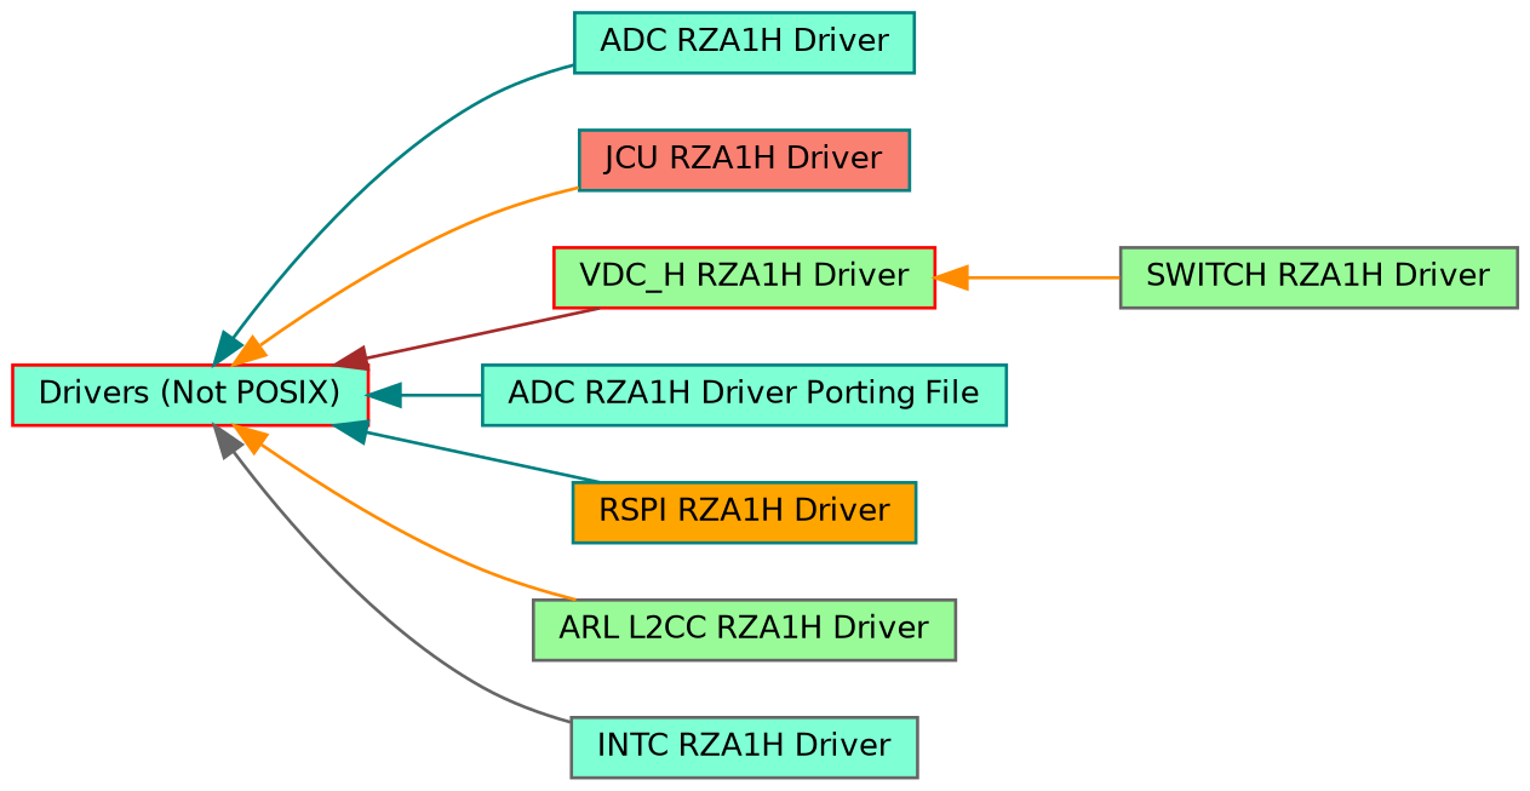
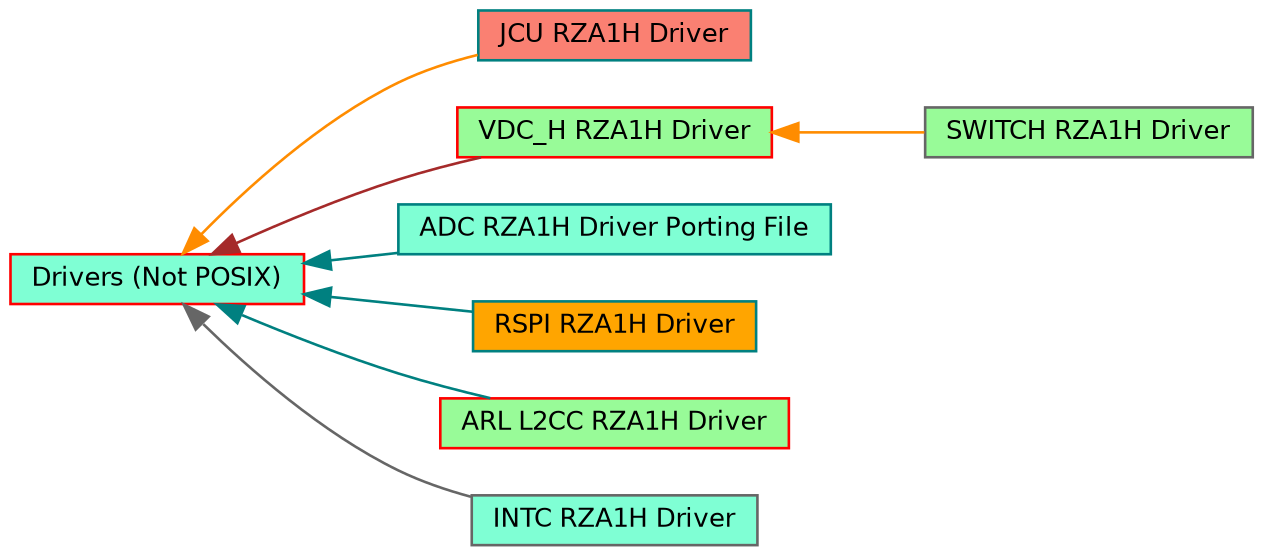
  digraph {
    rankdir=LR
    node [color=teal fillcolor=aquamarine fontname=Helvetica fontsize=10 shape=box style=filled]
    edge [color=teal dir=back fontname=Helvetica fontsize=10 labelfontname=Helvetica labelfontsize=10 shape=plaintext style=solid]
    n1 [color=red fontcolor=black height=0.2 label="Drivers (Not POSIX)" width=0.4]
-   n2 [height=0.2 label="ADC RZA1H Driver" width=0.4]
    n3 [fillcolor=salmon height=0.2 label="JCU RZA1H Driver" width=0.4]
    n4 [color=red fillcolor=palegreen height=0.2 label="VDC_H RZA1H Driver" width=0.4]
    n5 [height=0.2 label="ADC RZA1H Driver Porting File" width=0.4]
    n6 [fillcolor=orange height=0.2 label="RSPI RZA1H Driver" width=0.4]
-   n7 [color=gray40 fillcolor=palegreen height=0.2 label="ARL L2CC RZA1H Driver" width=0.4]
+   n7 [color=red fillcolor=palegreen height=0.2 label="ARL L2CC RZA1H Driver" width=0.4]
    n8 [color=gray40 height=0.2 label="INTC RZA1H Driver" width=0.4]
    n9 [color=gray40 fillcolor=palegreen height=0.2 label="SWITCH RZA1H Driver" width=0.4]
-   n1 -> n2
    n1 -> n3 [color=darkorange]
    n1 -> n4 [color=brown]
    n1 -> n5
    n1 -> n6
-   n1 -> n7 [color=darkorange]
+   n1 -> n7
    n1 -> n8 [color=gray40]
    n4 -> n9 [color=darkorange]
  }
